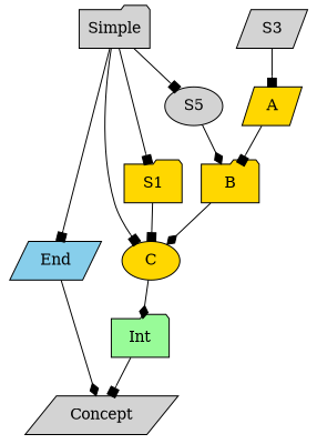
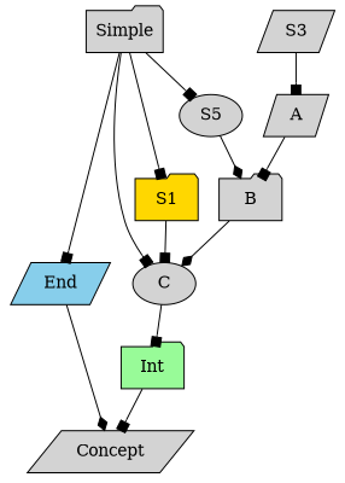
  strict digraph {
    node [fillcolor=lightgrey shape=folder style=filled]
    edge [arrowhead=box]
    n1 [label=Simple]
    n2 [fillcolor=gold label=S1]
    n3 [label=S5 shape=ellipse]
    n4 [fillcolor=skyblue label=End shape=parallelogram]
-   n5 [fillcolor=gold label=C shape=ellipse]
-   n6 [fillcolor=gold label=B]
+   n5 [label=C shape=ellipse]
+   n6 [label=B]
    n7 [label=S3 shape=parallelogram]
-   n8 [fillcolor=gold label=A shape=parallelogram]
+   n8 [label=A shape=parallelogram]
    n9 [label=Concept shape=parallelogram]
    n10 [fillcolor=palegreen label=Int]
    n1 -> n2
    n1 -> n3
    n1 -> n4
    n1 -> n5
    n2 -> n5
    n3 -> n6 [arrowhead=diamond]
    n4 -> n9 [arrowhead=diamond]
-   n5 -> n10 [arrowhead=diamond]
+   n5 -> n10
    n6 -> n5 [arrowhead=diamond]
    n7 -> n8
    n8 -> n6
    n10 -> n9
  }
